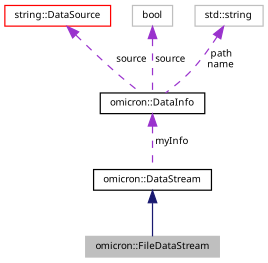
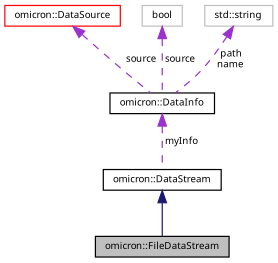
  digraph {
    node [color=black fontname="FreeSans.ttf" fontsize=8 shape=record]
    edge [color=darkorchid3 dir=back fontname="FreeSans.ttf" fontsize=8 labelfontname="FreeSans.ttf" labelfontsize=8 style=dashed]
-   n1 [color=grey75 fillcolor=grey75 fontcolor=black height=0.2 label="omicron::FileDataStream" style=filled width=0.4]
+   n1 [fillcolor=grey75 fontcolor=black height=0.2 label="omicron::FileDataStream" style=filled width=0.4]
    n2 [height=0.2 label="omicron::DataStream" width=0.4]
    n3 [height=0.2 label="omicron::DataInfo" width=0.4]
-   n4 [color=red height=0.2 label="string::DataSource" width=0.4]
+   n4 [color=red height=0.2 label="omicron::DataSource" width=0.4]
    n5 [color=grey75 height=0.2 label=bool width=0.4]
    n6 [color=grey75 height=0.2 label="std::string" width=0.4]
    n2 -> n1 [color=midnightblue style=solid]
    n3 -> n2 [label=" myInfo"]
    n4 -> n3 [label=" source"]
    n5 -> n3 [label=" source"]
    n6 -> n3 [label=" path\nname"]
  }
